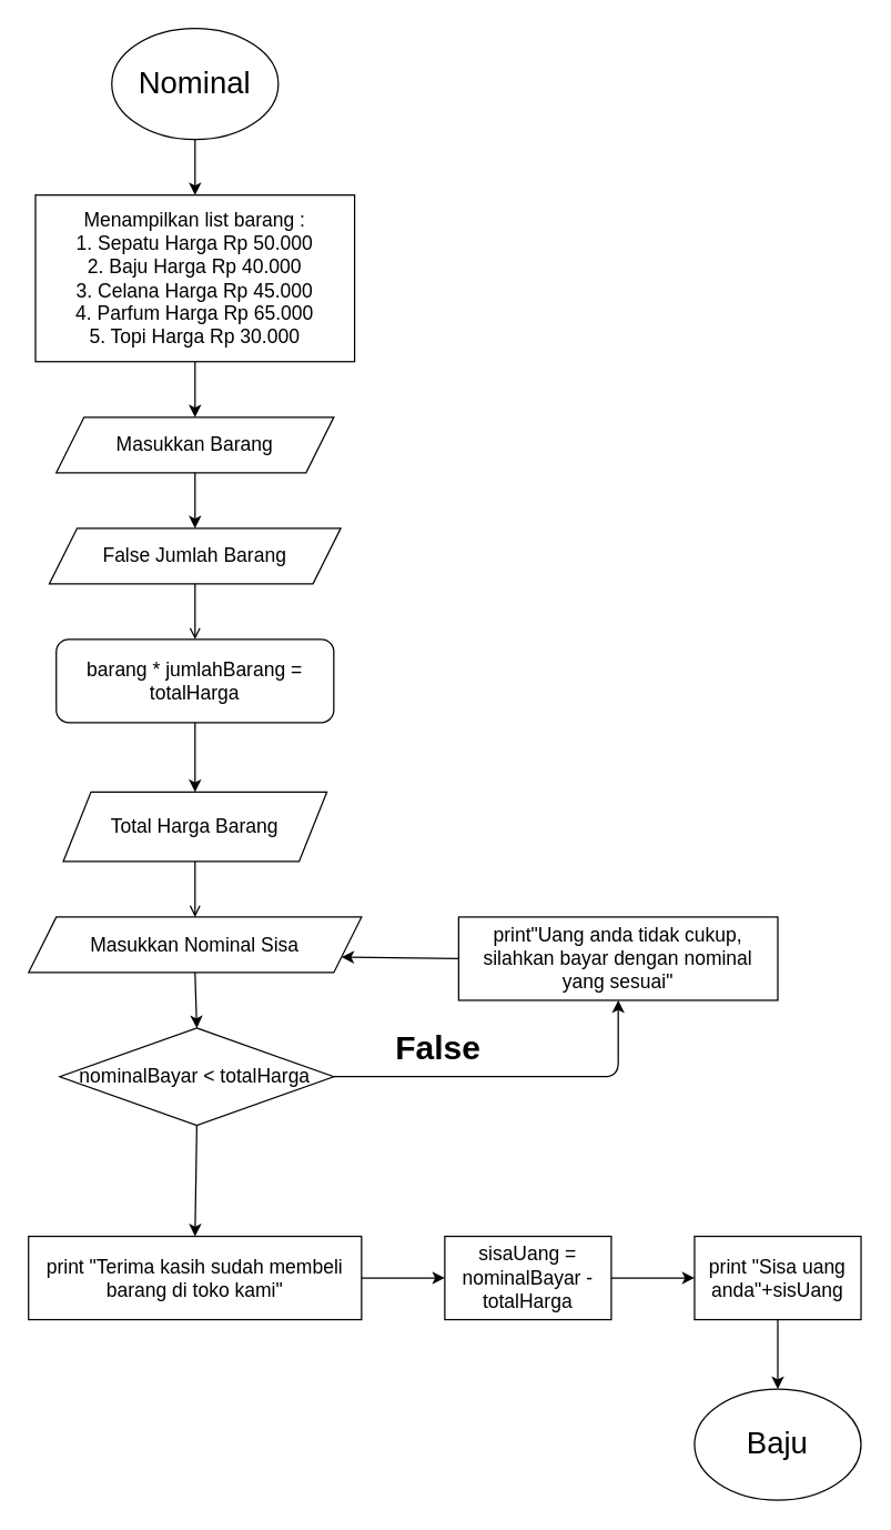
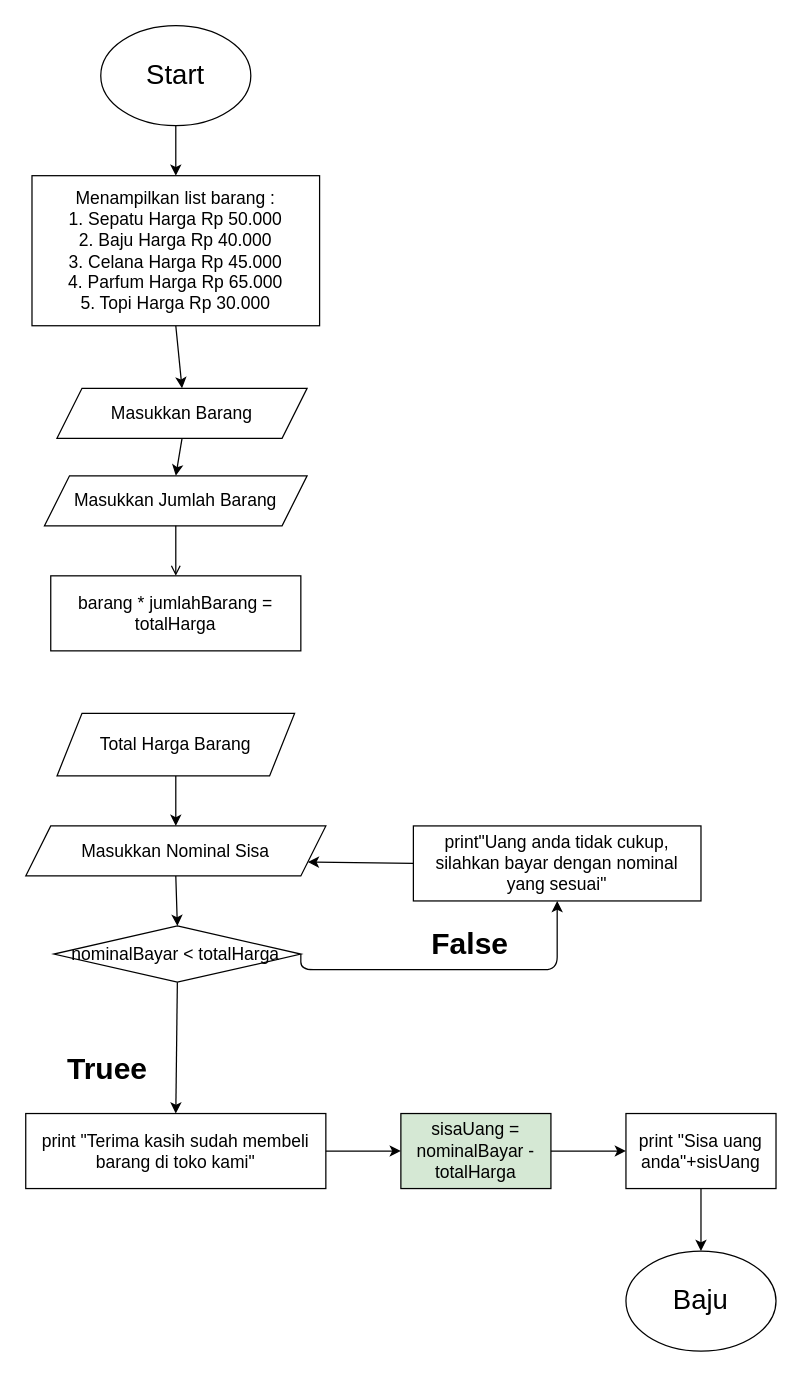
  <mxCell id="0" />
  <mxCell id="1" parent="0" />
- <mxCell id="2" value="&lt;font style=&quot;font-size: 22px&quot;&gt;Nominal&lt;/font&gt;" style="ellipse;whiteSpace=wrap;html=1;" vertex="1" parent="1"><mxGeometry x="80" y="20" width="120" height="80" as="geometry" /></mxCell>
+ <mxCell id="2" value="&lt;font style=&quot;font-size: 22px&quot;&gt;Start&lt;/font&gt;" style="ellipse;whiteSpace=wrap;html=1;" vertex="1" parent="1"><mxGeometry x="80" y="20" width="120" height="80" as="geometry" /></mxCell>
  <mxCell id="3" value="&lt;font style=&quot;font-size: 22px&quot;&gt;Baju&lt;/font&gt;" style="ellipse;whiteSpace=wrap;html=1;" vertex="1" parent="1"><mxGeometry x="500" y="1000" width="120" height="80" as="geometry" /></mxCell>
- <mxCell id="4" value="Masukkan Barang" style="shape=parallelogram;perimeter=parallelogramPerimeter;whiteSpace=wrap;html=1;fixedSize=1;fontSize=14;size=20;" vertex="1" parent="1"><mxGeometry x="40" y="300" width="200" height="40" as="geometry" /></mxCell>
- <mxCell id="5" value="False Jumlah Barang" style="shape=parallelogram;perimeter=parallelogramPerimeter;whiteSpace=wrap;html=1;fixedSize=1;fontSize=14;size=20;" vertex="1" parent="1"><mxGeometry x="35" y="380" width="210" height="40" as="geometry" /></mxCell>
+ <mxCell id="4" value="Masukkan Barang" style="shape=parallelogram;perimeter=parallelogramPerimeter;whiteSpace=wrap;html=1;fixedSize=1;fontSize=14;size=20;" vertex="1" parent="1"><mxGeometry x="45" y="310" width="200" height="40" as="geometry" /></mxCell>
+ <mxCell id="5" value="Masukkan Jumlah Barang" style="shape=parallelogram;perimeter=parallelogramPerimeter;whiteSpace=wrap;html=1;fixedSize=1;fontSize=14;size=20;" vertex="1" parent="1"><mxGeometry x="35" y="380" width="210" height="40" as="geometry" /></mxCell>
  <mxCell id="6" value="" style="endArrow=classic;html=1;fontSize=14;exitX=0.5;exitY=1;exitDx=0;exitDy=0;entryX=0.5;entryY=0;entryDx=0;entryDy=0;" edge="1" parent="1" source="2" target="20"><mxGeometry width="50" height="50" relative="1" as="geometry"><mxPoint x="340" y="140" as="sourcePoint" /><mxPoint x="140" y="130" as="targetPoint" /></mxGeometry></mxCell>
  <mxCell id="7" value="" style="endArrow=classic;html=1;fontSize=14;exitX=0.5;exitY=1;exitDx=0;exitDy=0;entryX=0.5;entryY=0;entryDx=0;entryDy=0;" edge="1" parent="1" source="20" target="4"><mxGeometry width="50" height="50" relative="1" as="geometry"><mxPoint x="140" y="300" as="sourcePoint" /><mxPoint x="430" y="210" as="targetPoint" /></mxGeometry></mxCell>
  <mxCell id="8" value="" style="endArrow=classic;html=1;fontSize=14;exitX=0.5;exitY=1;exitDx=0;exitDy=0;entryX=0.5;entryY=0;entryDx=0;entryDy=0;" edge="1" parent="1" source="4" target="5"><mxGeometry width="50" height="50" relative="1" as="geometry"><mxPoint x="340" y="320" as="sourcePoint" /><mxPoint x="390" y="270" as="targetPoint" /></mxGeometry></mxCell>
  <mxCell id="9" value="Total Harga Barang" style="shape=parallelogram;perimeter=parallelogramPerimeter;whiteSpace=wrap;html=1;fixedSize=1;fontSize=14;" vertex="1" parent="1"><mxGeometry x="45" y="570" width="190" height="50" as="geometry" /></mxCell>
  <mxCell id="10" value="" style="endArrow=open;html=1;fontSize=14;exitX=0.5;exitY=1;exitDx=0;exitDy=0;entryX=0.5;entryY=0;entryDx=0;entryDy=0;" edge="1" parent="1" source="5" target="11"><mxGeometry width="50" height="50" relative="1" as="geometry"><mxPoint x="340" y="520" as="sourcePoint" /><mxPoint x="390" y="470" as="targetPoint" /></mxGeometry></mxCell>
- <mxCell id="11" value="barang * jumlahBarang = totalHarga" style="whiteSpace=wrap;html=1;fontSize=14;rounded=1;" vertex="1" parent="1"><mxGeometry x="40" y="460" width="200" height="60" as="geometry" /></mxCell>
- <mxCell id="12" value="nominalBayar &amp;lt; totalHarga&amp;nbsp;" style="rhombus;whiteSpace=wrap;html=1;fontSize=14;" vertex="1" parent="1"><mxGeometry x="42.5" y="740" width="197.5" height="70" as="geometry" /></mxCell>
- <mxCell id="13" value="" style="endArrow=classic;html=1;fontSize=14;exitX=0.5;exitY=1;exitDx=0;exitDy=0;entryX=0.5;entryY=0;entryDx=0;entryDy=0;" edge="1" parent="1" source="11" target="9"><mxGeometry width="50" height="50" relative="1" as="geometry"><mxPoint x="340" y="670" as="sourcePoint" /><mxPoint x="390" y="620" as="targetPoint" /></mxGeometry></mxCell>
+ <mxCell id="11" value="barang * jumlahBarang = totalHarga" style="whiteSpace=wrap;html=1;fontSize=14;" vertex="1" parent="1"><mxGeometry x="40" y="460" width="200" height="60" as="geometry" /></mxCell>
+ <mxCell id="12" value="nominalBayar &amp;lt; totalHarga&amp;nbsp;" style="rhombus;whiteSpace=wrap;html=1;fontSize=14;" vertex="1" parent="1"><mxGeometry x="42.5" y="740" width="197.5" height="45" as="geometry" /></mxCell>
  <mxCell id="14" value="Masukkan Nominal Sisa" style="shape=parallelogram;perimeter=parallelogramPerimeter;whiteSpace=wrap;html=1;fixedSize=1;fontSize=14;" vertex="1" parent="1"><mxGeometry x="20" y="660" width="240" height="40" as="geometry" /></mxCell>
- <mxCell id="15" value="" style="endArrow=open;html=1;fontSize=14;exitX=0.5;exitY=1;exitDx=0;exitDy=0;entryX=0.5;entryY=0;entryDx=0;entryDy=0;" edge="1" parent="1" source="9" target="14"><mxGeometry width="50" height="50" relative="1" as="geometry"><mxPoint x="340" y="660" as="sourcePoint" /><mxPoint x="390" y="610" as="targetPoint" /></mxGeometry></mxCell>
+ <mxCell id="15" value="" style="endArrow=classic;html=1;fontSize=14;exitX=0.5;exitY=1;exitDx=0;exitDy=0;entryX=0.5;entryY=0;entryDx=0;entryDy=0;" edge="1" parent="1" source="9" target="14"><mxGeometry width="50" height="50" relative="1" as="geometry"><mxPoint x="340" y="660" as="sourcePoint" /><mxPoint x="390" y="610" as="targetPoint" /></mxGeometry></mxCell>
  <mxCell id="16" value="" style="endArrow=classic;html=1;fontSize=14;exitX=0.5;exitY=1;exitDx=0;exitDy=0;entryX=0.5;entryY=0;entryDx=0;entryDy=0;" edge="1" parent="1" source="14" target="12"><mxGeometry width="50" height="50" relative="1" as="geometry"><mxPoint x="340" y="730" as="sourcePoint" /><mxPoint x="390" y="680" as="targetPoint" /></mxGeometry></mxCell>
  <mxCell id="17" value="" style="edgeStyle=segmentEdgeStyle;endArrow=classic;html=1;fontSize=14;exitX=1;exitY=0.5;exitDx=0;exitDy=0;entryX=0.5;entryY=1;entryDx=0;entryDy=0;" edge="1" parent="1" source="12" target="21"><mxGeometry width="50" height="50" relative="1" as="geometry"><mxPoint x="340" y="720" as="sourcePoint" /><mxPoint x="455" y="730" as="targetPoint" /><Array as="points"><mxPoint x="445" y="775" /></Array></mxGeometry></mxCell>
  <mxCell id="18" style="edgeStyle=none;html=1;exitX=0;exitY=0.5;exitDx=0;exitDy=0;entryX=1;entryY=0.75;entryDx=0;entryDy=0;fontSize=14;" edge="1" parent="1" source="21" target="14"><mxGeometry relative="1" as="geometry"><mxPoint x="350" y="690" as="sourcePoint" /></mxGeometry></mxCell>
- <mxCell id="19" value="False" style="text;strokeColor=none;fillColor=none;html=1;fontSize=24;fontStyle=1;verticalAlign=middle;align=center;" vertex="1" parent="1"><mxGeometry x="280" y="740" width="70" height="30" as="geometry" /></mxCell>
+ <mxCell id="19" value="False" style="text;strokeColor=none;fillColor=none;html=1;fontSize=24;fontStyle=1;verticalAlign=middle;align=center;" vertex="1" parent="1"><mxGeometry x="340" y="740" width="70" height="30" as="geometry" /></mxCell>
  <mxCell id="20" value="&lt;span&gt;Menampilkan list barang :&lt;/span&gt;&lt;br&gt;&lt;span&gt;1. Sepatu Harga Rp 50.000&lt;/span&gt;&lt;br&gt;&lt;span&gt;2. Baju Harga Rp 40.000&lt;/span&gt;&lt;br&gt;&lt;span&gt;3. Celana Harga Rp 45.000&lt;/span&gt;&lt;br&gt;&lt;span&gt;4. Parfum Harga Rp 65.000&lt;/span&gt;&lt;br&gt;&lt;span&gt;5. Topi Harga Rp 30.000&lt;/span&gt;" style="whiteSpace=wrap;html=1;fontSize=14;" vertex="1" parent="1"><mxGeometry x="25" y="140" width="230" height="120" as="geometry" /></mxCell>
  <mxCell id="21" value="&lt;span&gt;print&quot;Uang anda tidak cukup, silahkan bayar dengan nominal yang sesuai&quot;&lt;/span&gt;" style="whiteSpace=wrap;html=1;fontSize=14;" vertex="1" parent="1"><mxGeometry x="330" y="660" width="230" height="60" as="geometry" /></mxCell>
  <mxCell id="22" value="print &quot;Terima kasih sudah membeli barang di toko kami&quot;" style="whiteSpace=wrap;html=1;fontSize=14;" vertex="1" parent="1"><mxGeometry x="20" y="890" width="240" height="60" as="geometry" /></mxCell>
  <mxCell id="23" value="" style="endArrow=classic;html=1;fontSize=14;exitX=0.5;exitY=1;exitDx=0;exitDy=0;entryX=0.5;entryY=0;entryDx=0;entryDy=0;" edge="1" parent="1" source="12" target="22"><mxGeometry width="50" height="50" relative="1" as="geometry"><mxPoint x="340" y="900" as="sourcePoint" /><mxPoint x="390" y="850" as="targetPoint" /></mxGeometry></mxCell>
+ <mxCell id="24" value="Truee" style="text;strokeColor=none;fillColor=none;html=1;fontSize=24;fontStyle=1;verticalAlign=middle;align=center;" vertex="1" parent="1"><mxGeometry x="50" y="840" width="70" height="30" as="geometry" /></mxCell>
  <mxCell id="25" value="print &quot;Sisa uang anda&quot;+sisUang" style="whiteSpace=wrap;html=1;fontSize=14;" vertex="1" parent="1"><mxGeometry x="500" y="890" width="120" height="60" as="geometry" /></mxCell>
- <mxCell id="26" value="sisaUang = nominalBayar - totalHarga" style="whiteSpace=wrap;html=1;fontSize=14;" vertex="1" parent="1"><mxGeometry x="320" y="890" width="120" height="60" as="geometry" /></mxCell>
+ <mxCell id="26" value="sisaUang = nominalBayar - totalHarga" style="whiteSpace=wrap;html=1;fontSize=14;fillColor=#d5e8d4;" vertex="1" parent="1"><mxGeometry x="320" y="890" width="120" height="60" as="geometry" /></mxCell>
  <mxCell id="27" value="" style="endArrow=classic;html=1;fontSize=14;exitX=1;exitY=0.5;exitDx=0;exitDy=0;entryX=0;entryY=0.5;entryDx=0;entryDy=0;" edge="1" parent="1" source="22" target="26"><mxGeometry width="50" height="50" relative="1" as="geometry"><mxPoint x="340" y="980" as="sourcePoint" /><mxPoint x="390" y="930" as="targetPoint" /></mxGeometry></mxCell>
  <mxCell id="28" value="" style="endArrow=classic;html=1;fontSize=14;exitX=1;exitY=0.5;exitDx=0;exitDy=0;entryX=0;entryY=0.5;entryDx=0;entryDy=0;" edge="1" parent="1" source="26" target="25"><mxGeometry width="50" height="50" relative="1" as="geometry"><mxPoint x="340" y="980" as="sourcePoint" /><mxPoint x="390" y="930" as="targetPoint" /></mxGeometry></mxCell>
  <mxCell id="29" value="" style="endArrow=classic;html=1;fontSize=14;exitX=0.5;exitY=1;exitDx=0;exitDy=0;entryX=0.5;entryY=0;entryDx=0;entryDy=0;" edge="1" parent="1" source="25" target="3"><mxGeometry width="50" height="50" relative="1" as="geometry"><mxPoint x="340" y="980" as="sourcePoint" /><mxPoint x="560" y="990" as="targetPoint" /></mxGeometry></mxCell>
